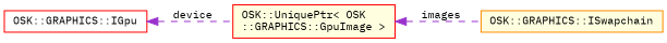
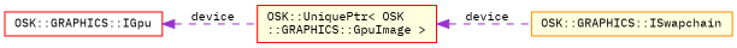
  digraph {
    fontname="IBM Plex Mono"
    rankdir=LR
    node [color=red fillcolor=lightyellow fontname="IBM Plex Mono" fontsize=10 shape=record style=filled]
    edge [color=darkorchid3 dir=back fontname="IBM Plex Mono" fontsize=10 labelfontname=Helvetica labelfontsize=10 style=dashed]
    n1 [color=darkorange fontcolor=black height=0.2 label="OSK::GRAPHICS::ISwapchain" width=0.4]
    n2 [fillcolor=white height=0.2 label="OSK::GRAPHICS::IGpu" width=0.4]
    n3 [height=0.2 label="OSK::UniquePtr\< OSK\l::GRAPHICS::GpuImage \>" width=0.4]
    n2 -> n3 [label=" device"]
-   n3 -> n1 [label=" images"]
+   n3 -> n1 [label=" device"]
  }
